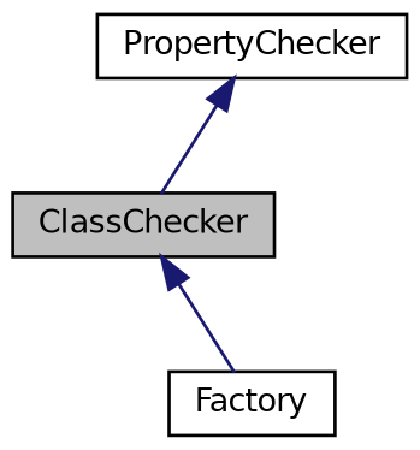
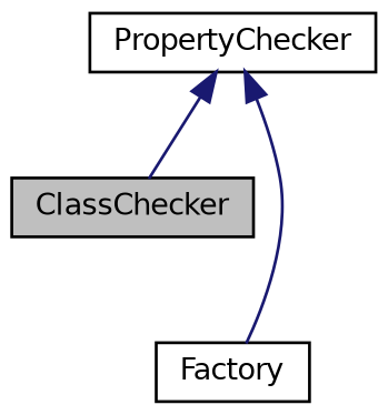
  digraph {
    fontname="DejaVu Sans"
    node [color=black fillcolor=white fontname="DejaVu Sans" fontsize=10 shape=record style=filled]
    edge [color=midnightblue dir=back fontname="DejaVu Sans" fontsize=10 labelfontname=Helvetica labelfontsize=10 style=solid]
    n1 [fillcolor=grey75 fontcolor=black height=0.2 label=ClassChecker width=0.4]
    n2 [height=0.2 label=Factory width=0.4]
    n3 [height=0.2 label=PropertyChecker width=0.4]
-   n1 -> n2
+   n3 -> n2
    n3 -> n1
  }
